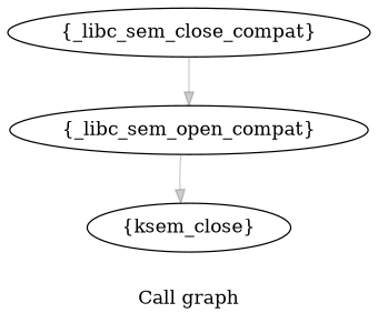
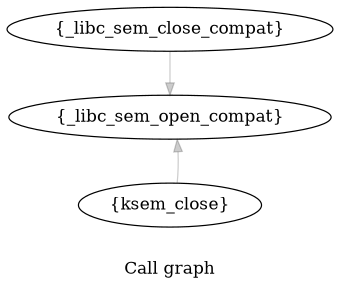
  digraph {
    label="Call graph"
    edge [color="#00000033"]
    n1 [label="{_libc_sem_close_compat}"]
    n2 [label="{_libc_sem_open_compat}"]
    n3 [label="{ksem_close}"]
    n1 -> n2
-   n2 -> n3
+   n3 -> n2
  }
